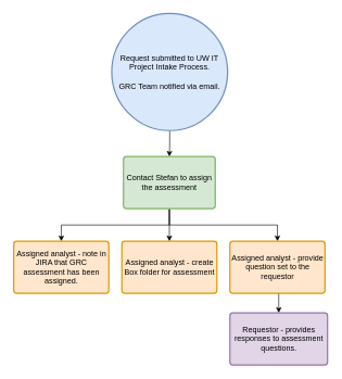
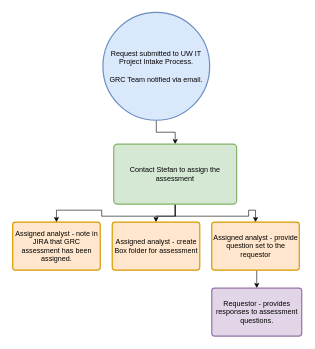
  <mxCell id="0" />
  <mxCell id="1" parent="0" />
  <mxCell id="2" style="edgeStyle=orthogonalEdgeStyle;rounded=0;orthogonalLoop=1;jettySize=auto;html=1;exitX=0.5;exitY=1;exitDx=0;exitDy=0;exitPerimeter=0;entryX=0.5;entryY=0;entryDx=0;entryDy=0;entryPerimeter=0;" parent="1" source="3" target="7" edge="1"><mxGeometry relative="1" as="geometry" /></mxCell>
  <mxCell id="3" value="&lt;div&gt;Request submitted to UW IT Project Intake Process.&lt;/div&gt;&lt;div&gt;&lt;br&gt;&lt;/div&gt;&lt;div&gt;GRC Team notified via email.&lt;br&gt;&lt;/div&gt;" style="strokeWidth=2;html=1;shape=mxgraph.flowchart.start_2;whiteSpace=wrap;fillColor=#dae8fc;strokeColor=#6c8ebf;" parent="1" vertex="1"><mxGeometry x="171" y="20" width="178" height="180" as="geometry" /></mxCell>
  <mxCell id="4" style="edgeStyle=orthogonalEdgeStyle;rounded=0;orthogonalLoop=1;jettySize=auto;html=1;exitX=0.5;exitY=1;exitDx=0;exitDy=0;exitPerimeter=0;entryX=0.5;entryY=0;entryDx=0;entryDy=0;entryPerimeter=0;" parent="1" source="7" target="8" edge="1"><mxGeometry relative="1" as="geometry" /></mxCell>
  <mxCell id="5" style="edgeStyle=orthogonalEdgeStyle;rounded=0;orthogonalLoop=1;jettySize=auto;html=1;exitX=0.5;exitY=1;exitDx=0;exitDy=0;exitPerimeter=0;entryX=0.5;entryY=0;entryDx=0;entryDy=0;entryPerimeter=0;" parent="1" source="7" target="9" edge="1"><mxGeometry relative="1" as="geometry" /></mxCell>
  <mxCell id="6" style="edgeStyle=orthogonalEdgeStyle;rounded=0;orthogonalLoop=1;jettySize=auto;html=1;exitX=0.5;exitY=1;exitDx=0;exitDy=0;exitPerimeter=0;entryX=0.5;entryY=0;entryDx=0;entryDy=0;entryPerimeter=0;" parent="1" source="7" target="11" edge="1"><mxGeometry relative="1" as="geometry" /></mxCell>
- <mxCell id="7" value="Contact Stefan to assign the assessment" style="strokeWidth=2;html=1;shape=mxgraph.flowchart.process;whiteSpace=wrap;fillColor=#d5e8d4;strokeColor=#82b366;" parent="1" vertex="1"><mxGeometry x="189" y="240" width="141" height="80" as="geometry" /></mxCell>
+ <mxCell id="7" value="Contact Stefan to assign the assessment" style="strokeWidth=2;html=1;shape=mxgraph.flowchart.process;whiteSpace=wrap;fillColor=#d5e8d4;strokeColor=#82b366;" parent="1" vertex="1"><mxGeometry x="189" y="240" width="205" height="100" as="geometry" /></mxCell>
  <mxCell id="8" value="Assigned analyst - note in JIRA that GRC assessment has been assigned." style="strokeWidth=2;html=1;shape=mxgraph.flowchart.process;whiteSpace=wrap;fillColor=#ffe6cc;strokeColor=#d79b00;" parent="1" vertex="1"><mxGeometry x="20.5" y="370" width="146" height="80" as="geometry" /></mxCell>
  <mxCell id="9" value="Assigned analyst - create Box folder for assessment" style="strokeWidth=2;html=1;shape=mxgraph.flowchart.process;whiteSpace=wrap;fillColor=#ffe6cc;strokeColor=#d79b00;" parent="1" vertex="1"><mxGeometry x="186.5" y="370" width="146" height="80" as="geometry" /></mxCell>
  <mxCell id="10" style="edgeStyle=orthogonalEdgeStyle;rounded=0;orthogonalLoop=1;jettySize=auto;html=1;exitX=0.5;exitY=1;exitDx=0;exitDy=0;exitPerimeter=0;entryX=0.5;entryY=0;entryDx=0;entryDy=0;entryPerimeter=0;" edge="1" parent="1" source="11" target="12"><mxGeometry relative="1" as="geometry" /></mxCell>
  <mxCell id="11" value="Assigned analyst - provide question set to the requestor" style="strokeWidth=2;html=1;shape=mxgraph.flowchart.process;whiteSpace=wrap;fillColor=#ffe6cc;strokeColor=#d79b00;" parent="1" vertex="1"><mxGeometry x="352.5" y="370" width="146" height="80" as="geometry" /></mxCell>
  <mxCell id="12" value="Requestor - provides responses to assessment questions." style="strokeWidth=2;html=1;shape=mxgraph.flowchart.process;whiteSpace=wrap;fillColor=#e1d5e7;strokeColor=#9673a6;" vertex="1" parent="1"><mxGeometry x="352.5" y="480" width="150" height="80" as="geometry" /></mxCell>
